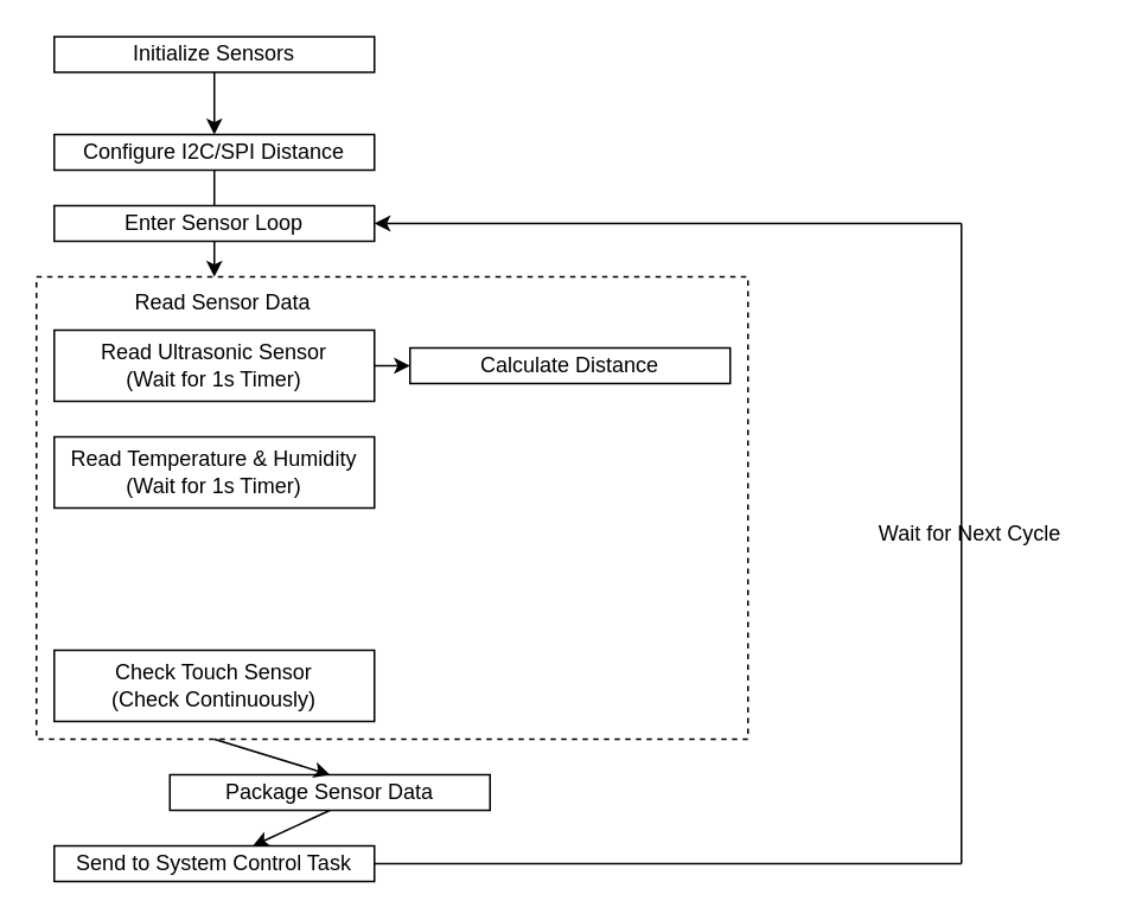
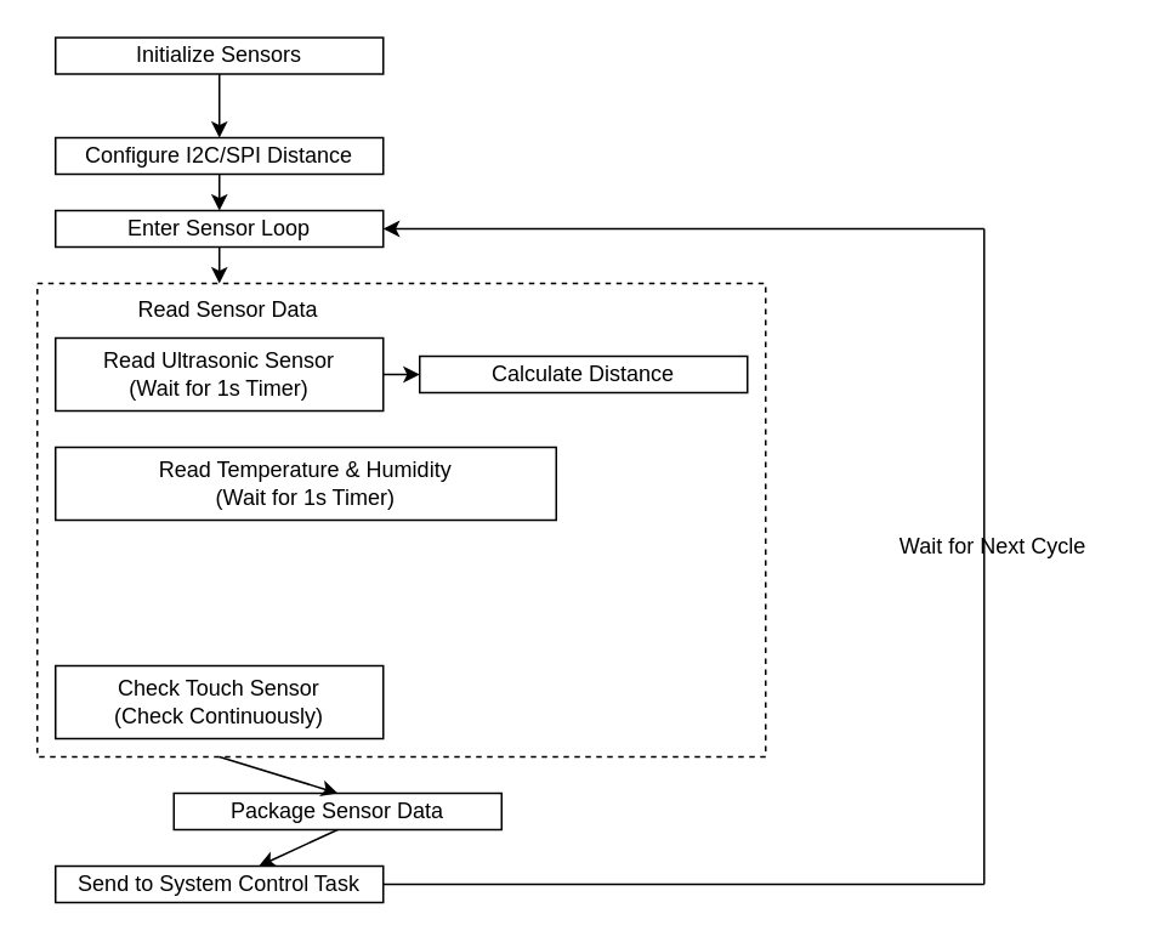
  <mxCell id="0" />
  <mxCell id="1" parent="0" />
  <mxCell id="2" value="Initialize Sensors" style="rounded=0;whiteSpace=wrap;html=1;" vertex="1" parent="1"><mxGeometry x="30" y="20" width="180" height="20" as="geometry" /></mxCell>
  <mxCell id="3" value="Configure I2C/SPI Distance" style="rounded=0;whiteSpace=wrap;html=1;" vertex="1" parent="1"><mxGeometry x="30" y="75" width="180" height="20" as="geometry" /></mxCell>
  <mxCell id="4" value="Enter Sensor Loop" style="rounded=0;whiteSpace=wrap;html=1;" vertex="1" parent="1"><mxGeometry x="30" y="115" width="180" height="20" as="geometry" /></mxCell>
  <mxCell id="5" value="Read Ultrasonic Sensor&lt;div&gt;(Wait for 1s Timer)&lt;/div&gt;" style="rounded=0;whiteSpace=wrap;html=1;" vertex="1" parent="1"><mxGeometry x="30" y="185" width="180" height="40" as="geometry" /></mxCell>
  <mxCell id="6" value="Calculate Distance" style="rounded=0;whiteSpace=wrap;html=1;" vertex="1" parent="1"><mxGeometry x="230" y="195" width="180" height="20" as="geometry" /></mxCell>
- <mxCell id="7" value="Read Temperature &amp;amp; Humidity&lt;div&gt;(Wait for 1s Timer)&lt;/div&gt;" style="rounded=0;whiteSpace=wrap;html=1;" vertex="1" parent="1"><mxGeometry x="30" y="245" width="180" height="40" as="geometry" /></mxCell>
+ <mxCell id="7" value="Read Temperature &amp;amp; Humidity&lt;div&gt;(Wait for 1s Timer)&lt;/div&gt;" style="rounded=0;whiteSpace=wrap;html=1;" vertex="1" parent="1"><mxGeometry x="30" y="245" width="275" height="40" as="geometry" /></mxCell>
  <mxCell id="8" value="Check Touch Sensor&lt;div&gt;(Check Continuously)&lt;/div&gt;" style="rounded=0;whiteSpace=wrap;html=1;" vertex="1" parent="1"><mxGeometry x="30" y="365" width="180" height="40" as="geometry" /></mxCell>
  <mxCell id="9" value="Read Sensor Data" style="text;html=1;align=center;verticalAlign=middle;whiteSpace=wrap;rounded=0;" vertex="1" parent="1"><mxGeometry x="70" y="155" width="110" height="30" as="geometry" /></mxCell>
  <mxCell id="10" value="" style="endArrow=classic;html=1;rounded=0;exitX=0.5;exitY=1;exitDx=0;exitDy=0;" edge="1" parent="1" source="2"><mxGeometry width="50" height="50" relative="1" as="geometry"><mxPoint x="80" y="265" as="sourcePoint" /><mxPoint x="120" y="75" as="targetPoint" /></mxGeometry></mxCell>
- <mxCell id="11" value="" style="endArrow=none;html=1;rounded=0;exitX=0.5;exitY=1;exitDx=0;exitDy=0;entryX=0.5;entryY=0;entryDx=0;entryDy=0;" edge="1" parent="1" source="3" target="4"><mxGeometry width="50" height="50" relative="1" as="geometry"><mxPoint x="180" y="185" as="sourcePoint" /><mxPoint x="230" y="135" as="targetPoint" /></mxGeometry></mxCell>
+ <mxCell id="11" value="" style="endArrow=classic;html=1;rounded=0;exitX=0.5;exitY=1;exitDx=0;exitDy=0;entryX=0.5;entryY=0;entryDx=0;entryDy=0;" edge="1" parent="1" source="3" target="4"><mxGeometry width="50" height="50" relative="1" as="geometry"><mxPoint x="180" y="185" as="sourcePoint" /><mxPoint x="230" y="135" as="targetPoint" /></mxGeometry></mxCell>
  <mxCell id="12" value="" style="endArrow=classic;html=1;rounded=0;exitX=0.5;exitY=1;exitDx=0;exitDy=0;entryX=0.25;entryY=0;entryDx=0;entryDy=0;" edge="1" parent="1" source="4"><mxGeometry width="50" height="50" relative="1" as="geometry"><mxPoint x="180" y="185" as="sourcePoint" /><mxPoint x="120" y="155" as="targetPoint" /></mxGeometry></mxCell>
  <mxCell id="13" value="" style="endArrow=classic;html=1;rounded=0;exitX=1;exitY=0.5;exitDx=0;exitDy=0;" edge="1" parent="1" source="5" target="6"><mxGeometry width="50" height="50" relative="1" as="geometry"><mxPoint x="170" y="295" as="sourcePoint" /><mxPoint x="220" y="245" as="targetPoint" /></mxGeometry></mxCell>
  <mxCell id="14" value="" style="rounded=0;whiteSpace=wrap;html=1;dashed=1;fillColor=none;" vertex="1" parent="1"><mxGeometry x="20" y="155" width="400" height="260" as="geometry" /></mxCell>
  <mxCell id="15" value="Package Sensor Data" style="rounded=0;whiteSpace=wrap;html=1;" vertex="1" parent="1"><mxGeometry x="95" y="435" width="180" height="20" as="geometry" /></mxCell>
  <mxCell id="16" value="Send to System Control Task" style="rounded=0;whiteSpace=wrap;html=1;" vertex="1" parent="1"><mxGeometry x="30" y="475" width="180" height="20" as="geometry" /></mxCell>
  <mxCell id="17" value="" style="endArrow=classic;html=1;rounded=0;exitX=0.25;exitY=1;exitDx=0;exitDy=0;entryX=0.5;entryY=0;entryDx=0;entryDy=0;" edge="1" parent="1" source="14" target="15"><mxGeometry width="50" height="50" relative="1" as="geometry"><mxPoint x="140" y="495" as="sourcePoint" /><mxPoint x="190" y="445" as="targetPoint" /></mxGeometry></mxCell>
  <mxCell id="18" value="" style="endArrow=classic;html=1;rounded=0;exitX=0.5;exitY=1;exitDx=0;exitDy=0;" edge="1" parent="1" source="15" target="16"><mxGeometry width="50" height="50" relative="1" as="geometry"><mxPoint x="140" y="495" as="sourcePoint" /><mxPoint x="190" y="445" as="targetPoint" /></mxGeometry></mxCell>
  <mxCell id="19" value="Wait for Next Cycle" style="text;html=1;align=center;verticalAlign=middle;whiteSpace=wrap;rounded=0;" vertex="1" parent="1"><mxGeometry x="470" y="285" width="150" height="30" as="geometry" /></mxCell>
  <mxCell id="20" value="" style="endArrow=none;html=1;rounded=0;exitX=1;exitY=0.5;exitDx=0;exitDy=0;" edge="1" parent="1" source="16"><mxGeometry width="50" height="50" relative="1" as="geometry"><mxPoint x="240" y="465" as="sourcePoint" /><mxPoint x="540" y="485" as="targetPoint" /></mxGeometry></mxCell>
  <mxCell id="21" value="" style="endArrow=none;html=1;rounded=0;" edge="1" parent="1"><mxGeometry width="50" height="50" relative="1" as="geometry"><mxPoint x="540" y="485" as="sourcePoint" /><mxPoint x="540" y="125" as="targetPoint" /></mxGeometry></mxCell>
  <mxCell id="22" value="" style="endArrow=classic;html=1;rounded=0;entryX=1;entryY=0.5;entryDx=0;entryDy=0;" edge="1" parent="1" target="4"><mxGeometry width="50" height="50" relative="1" as="geometry"><mxPoint x="540" y="125" as="sourcePoint" /><mxPoint x="300" y="215" as="targetPoint" /></mxGeometry></mxCell>
